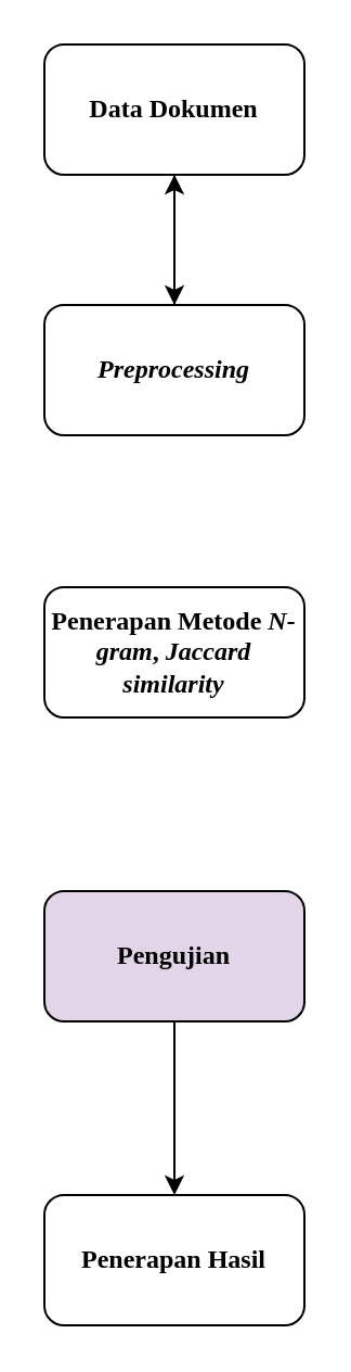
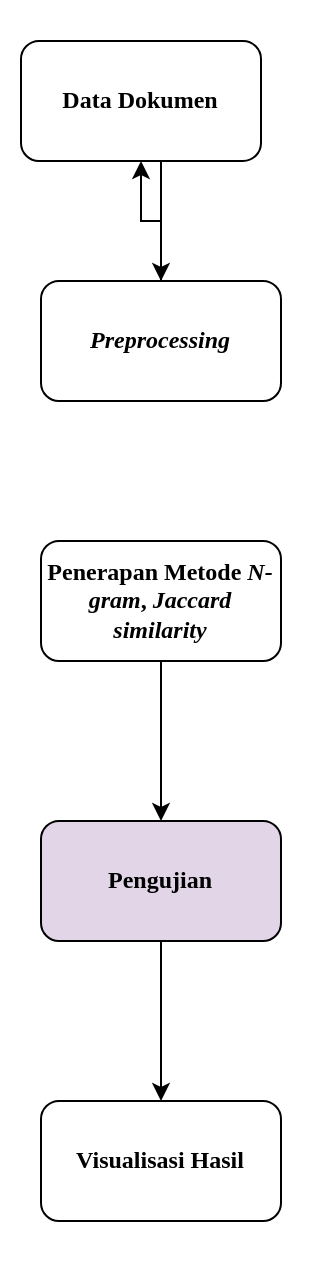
  <mxCell id="0" />
  <mxCell id="1" parent="0" />
  <mxCell id="2" value="" style="edgeStyle=orthogonalEdgeStyle;rounded=0;orthogonalLoop=1;jettySize=auto;html=1;" parent="1" source="3" edge="1"><mxGeometry relative="1" as="geometry"><Array as="points"><mxPoint x="80" y="90" /><mxPoint x="80" y="90" /></Array><mxPoint x="80" y="140" as="targetPoint" /></mxGeometry></mxCell>
- <mxCell id="3" value="&lt;font face=&quot;Times New Roman&quot;&gt;&lt;b&gt;Data Dokumen&lt;/b&gt;&lt;/font&gt;" style="rounded=1;whiteSpace=wrap;html=1;" parent="1" vertex="1"><mxGeometry x="20" y="20" width="120" height="60" as="geometry" /></mxCell>
+ <mxCell id="3" value="&lt;font face=&quot;Times New Roman&quot;&gt;&lt;b&gt;Data Dokumen&lt;/b&gt;&lt;/font&gt;" style="rounded=1;whiteSpace=wrap;html=1;" parent="1" vertex="1"><mxGeometry x="10" y="20" width="120" height="60" as="geometry" /></mxCell>
  <mxCell id="4" style="edgeStyle=orthogonalEdgeStyle;rounded=0;orthogonalLoop=1;jettySize=auto;html=1;" edge="1" parent="1" source="5" target="3"><mxGeometry relative="1" as="geometry" /></mxCell>
  <mxCell id="5" value="&lt;font face=&quot;Times New Roman&quot;&gt;&lt;b&gt;&lt;i&gt;Preprocessing&lt;/i&gt;&lt;/b&gt;&lt;/font&gt;" style="whiteSpace=wrap;html=1;rounded=1;" parent="1" vertex="1"><mxGeometry x="20" y="140" width="120" height="60" as="geometry" /></mxCell>
+ <mxCell id="6" style="edgeStyle=orthogonalEdgeStyle;rounded=0;orthogonalLoop=1;jettySize=auto;html=1;entryX=0.5;entryY=0;entryDx=0;entryDy=0;" edge="1" parent="1" source="7" target="9"><mxGeometry relative="1" as="geometry" /></mxCell>
  <mxCell id="7" value="&lt;font style=&quot;font-size: 12px&quot; face=&quot;Times New Roman&quot;&gt;&lt;b&gt;Penerapan Metode &lt;i&gt;N-gram&lt;/i&gt;,&amp;nbsp;&lt;i&gt;Jaccard similarity&lt;/i&gt;&lt;/b&gt;&lt;/font&gt;" style="whiteSpace=wrap;html=1;rounded=1;" parent="1" vertex="1"><mxGeometry x="20" y="270" width="120" height="60" as="geometry" /></mxCell>
  <mxCell id="8" value="" style="edgeStyle=orthogonalEdgeStyle;rounded=0;orthogonalLoop=1;jettySize=auto;html=1;" parent="1" source="9" target="10" edge="1"><mxGeometry relative="1" as="geometry" /></mxCell>
  <mxCell id="9" value="&lt;font face=&quot;Times New Roman&quot;&gt;&lt;b&gt;Pengujian&lt;/b&gt;&lt;/font&gt;" style="whiteSpace=wrap;html=1;rounded=1;fillColor=#e1d5e7;" parent="1" vertex="1"><mxGeometry x="20" y="410" width="120" height="60" as="geometry" /></mxCell>
- <mxCell id="10" value="&lt;b&gt;&lt;font face=&quot;Times New Roman&quot;&gt;Penerapan Hasil&lt;/font&gt;&lt;/b&gt;" style="whiteSpace=wrap;html=1;rounded=1;" parent="1" vertex="1"><mxGeometry x="20" y="550" width="120" height="60" as="geometry" /></mxCell>
+ <mxCell id="10" value="&lt;b&gt;&lt;font face=&quot;Times New Roman&quot;&gt;Visualisasi Hasil&lt;/font&gt;&lt;/b&gt;" style="whiteSpace=wrap;html=1;rounded=1;" parent="1" vertex="1"><mxGeometry x="20" y="550" width="120" height="60" as="geometry" /></mxCell>
